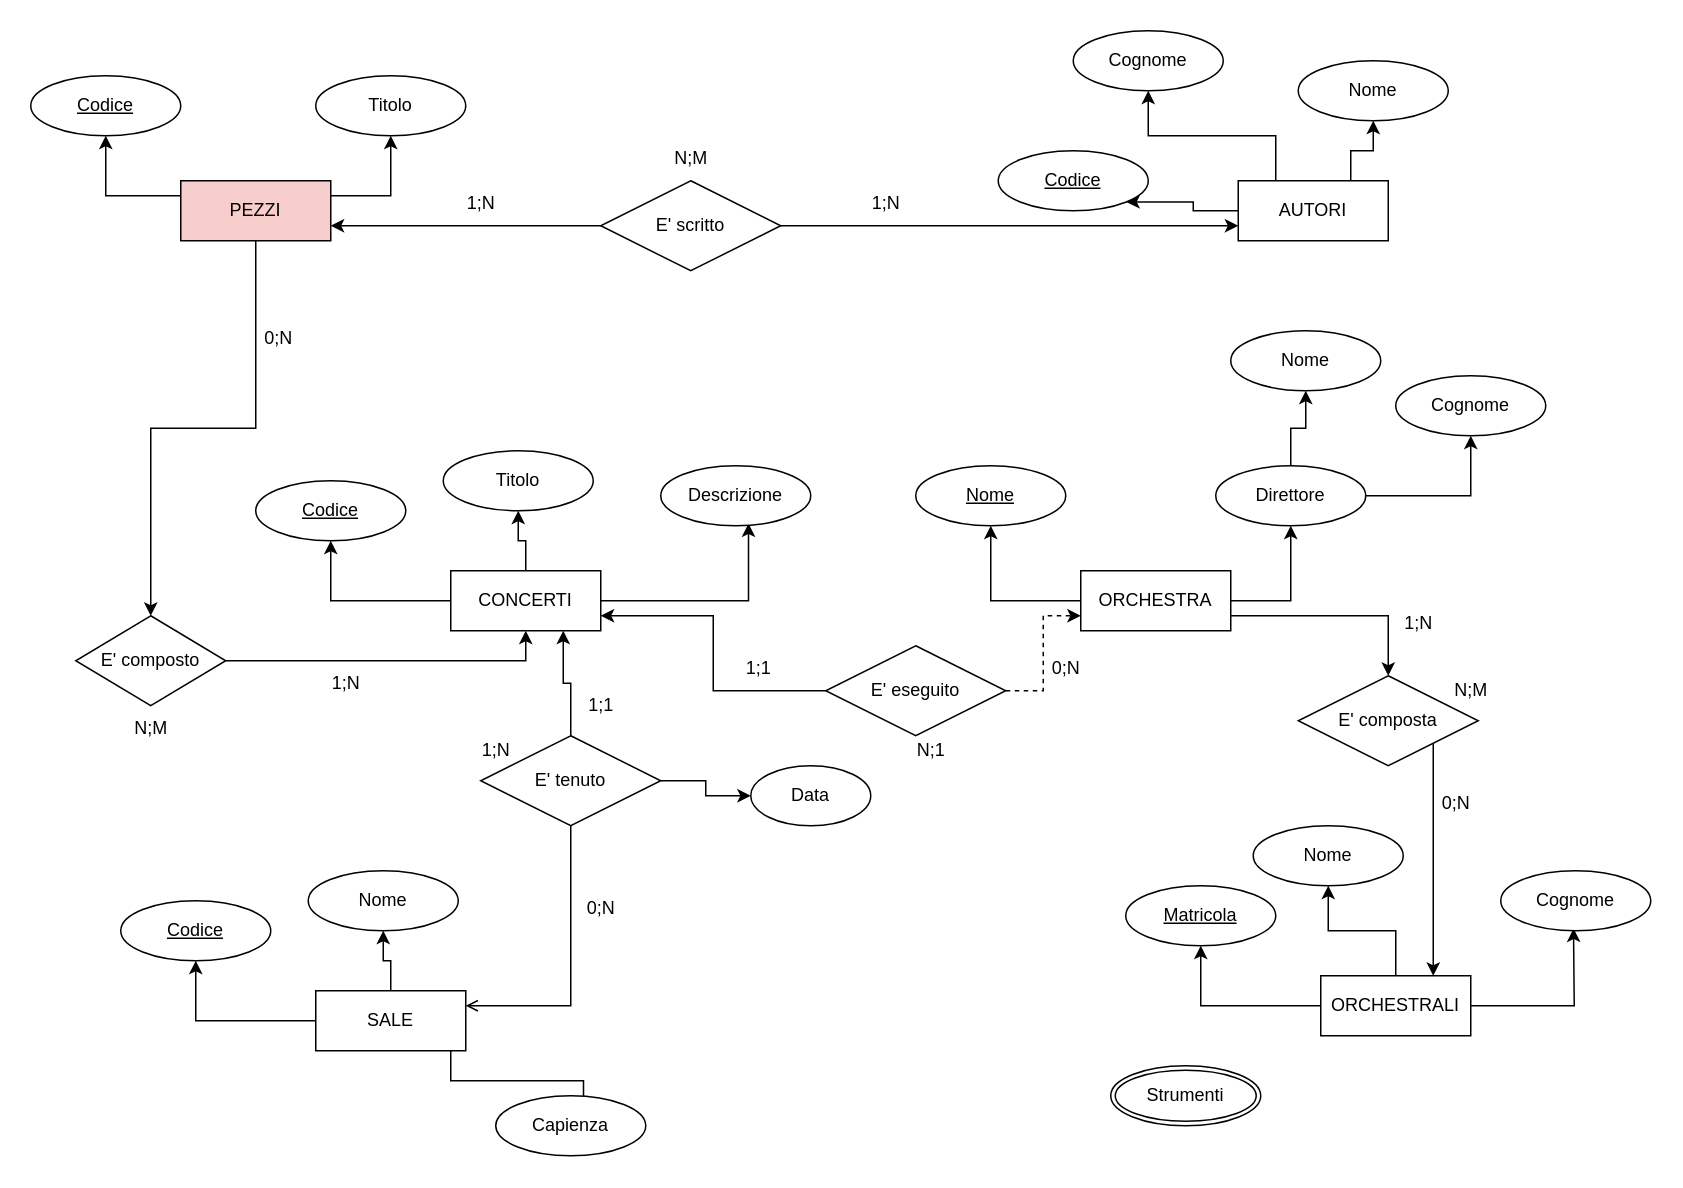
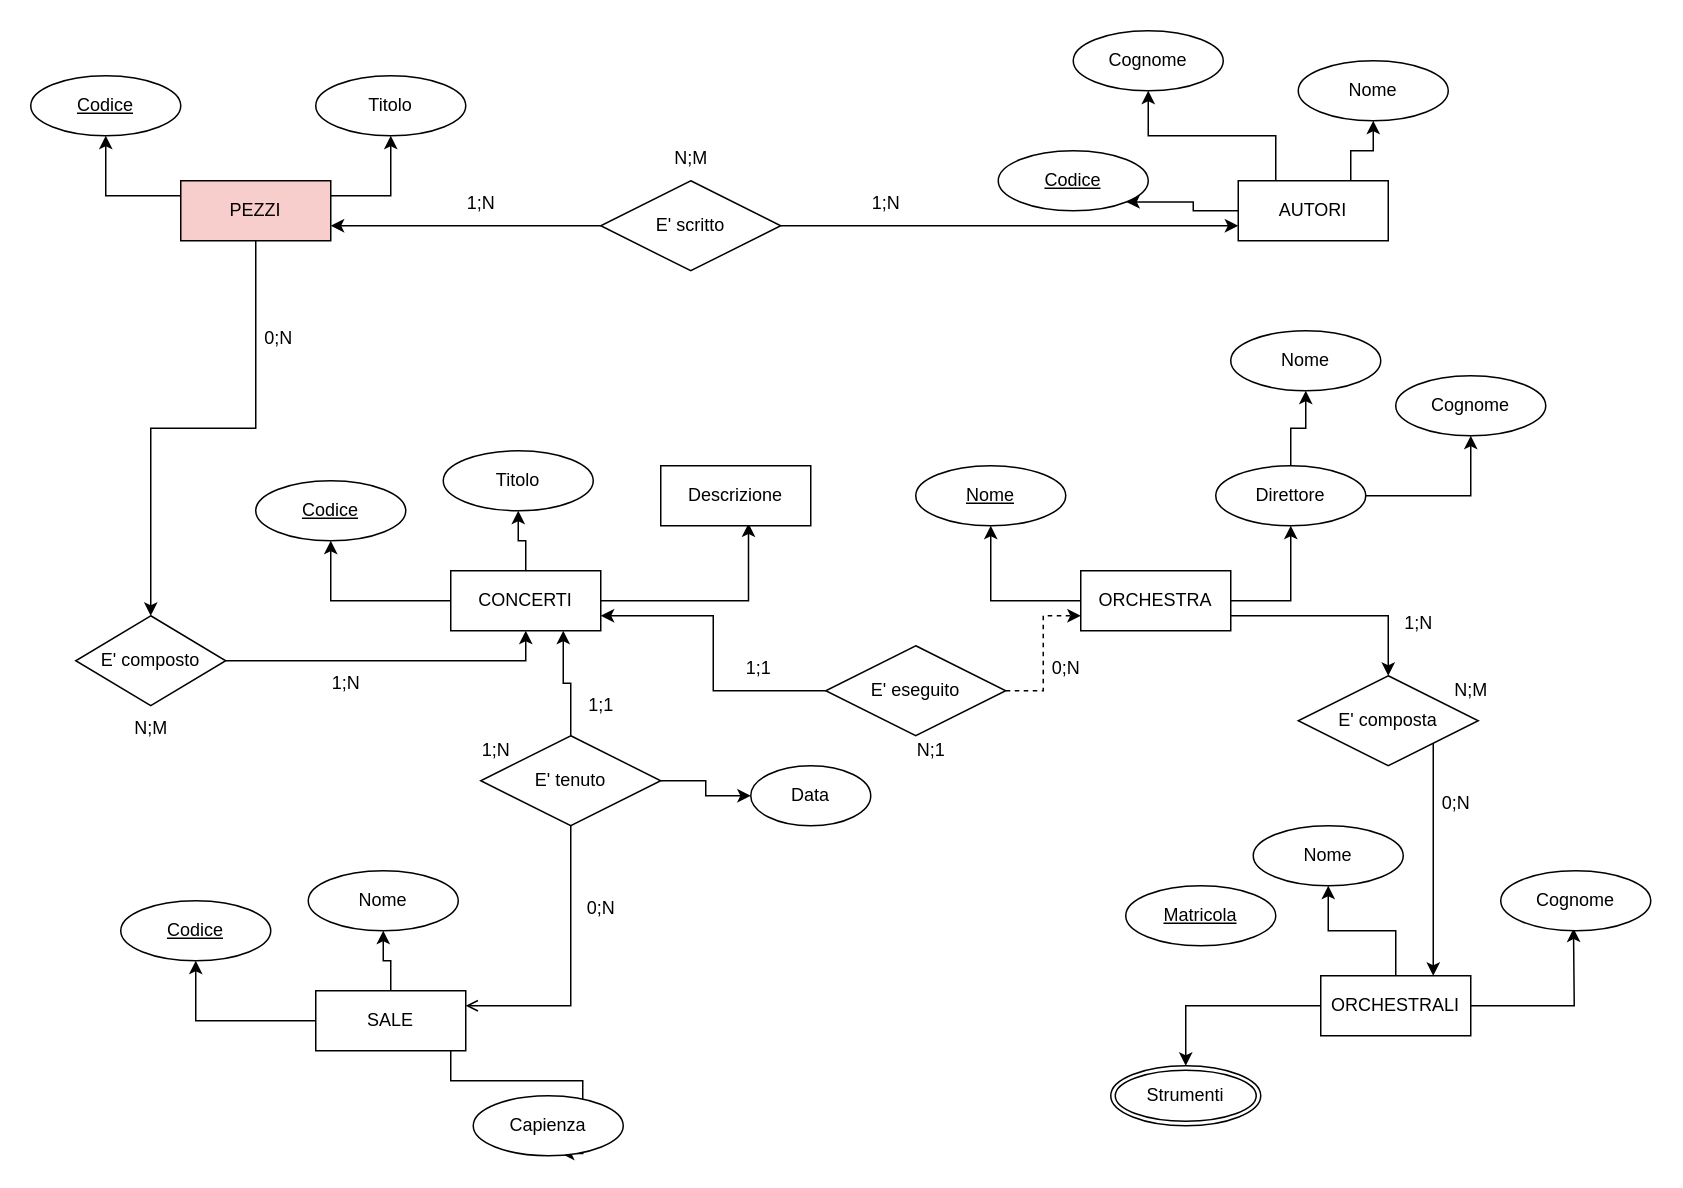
  <mxCell id="0" />
  <mxCell id="1" parent="0" />
  <mxCell id="2" style="edgeStyle=orthogonalEdgeStyle;rounded=0;orthogonalLoop=1;jettySize=auto;html=1;exitX=0;exitY=0.25;exitDx=0;exitDy=0;entryX=0.5;entryY=1;entryDx=0;entryDy=0;" edge="1" parent="1" source="5" target="6"><mxGeometry relative="1" as="geometry" /></mxCell>
  <mxCell id="3" style="edgeStyle=orthogonalEdgeStyle;rounded=0;orthogonalLoop=1;jettySize=auto;html=1;exitX=1;exitY=0.25;exitDx=0;exitDy=0;entryX=0.5;entryY=1;entryDx=0;entryDy=0;" edge="1" parent="1" source="5" target="7"><mxGeometry relative="1" as="geometry" /></mxCell>
  <mxCell id="4" style="edgeStyle=orthogonalEdgeStyle;rounded=0;orthogonalLoop=1;jettySize=auto;html=1;exitX=0.5;exitY=1;exitDx=0;exitDy=0;entryX=0.5;entryY=0;entryDx=0;entryDy=0;" edge="1" parent="1" source="5" target="47"><mxGeometry relative="1" as="geometry" /></mxCell>
  <mxCell id="5" value="PEZZI" style="whiteSpace=wrap;html=1;align=center;fillColor=#f8cecc;" vertex="1" parent="1"><mxGeometry x="120" y="120" width="100" height="40" as="geometry" /></mxCell>
  <mxCell id="6" value="Codice" style="ellipse;whiteSpace=wrap;html=1;align=center;fontStyle=4;" vertex="1" parent="1"><mxGeometry x="20" y="50" width="100" height="40" as="geometry" /></mxCell>
  <mxCell id="7" value="Titolo" style="ellipse;whiteSpace=wrap;html=1;align=center;" vertex="1" parent="1"><mxGeometry x="210" y="50" width="100" height="40" as="geometry" /></mxCell>
  <mxCell id="8" style="edgeStyle=orthogonalEdgeStyle;rounded=0;orthogonalLoop=1;jettySize=auto;html=1;exitX=0.25;exitY=0;exitDx=0;exitDy=0;entryX=0.5;entryY=1;entryDx=0;entryDy=0;" edge="1" parent="1" source="11" target="13"><mxGeometry relative="1" as="geometry" /></mxCell>
  <mxCell id="9" style="edgeStyle=orthogonalEdgeStyle;rounded=0;orthogonalLoop=1;jettySize=auto;html=1;exitX=0.75;exitY=0;exitDx=0;exitDy=0;entryX=0.5;entryY=1;entryDx=0;entryDy=0;" edge="1" parent="1" source="11" target="12"><mxGeometry relative="1" as="geometry" /></mxCell>
  <mxCell id="10" style="edgeStyle=orthogonalEdgeStyle;rounded=0;orthogonalLoop=1;jettySize=auto;html=1;exitX=0;exitY=0.5;exitDx=0;exitDy=0;entryX=1;entryY=1;entryDx=0;entryDy=0;" edge="1" parent="1" source="11" target="14"><mxGeometry relative="1" as="geometry" /></mxCell>
  <mxCell id="11" value="AUTORI" style="whiteSpace=wrap;html=1;align=center;" vertex="1" parent="1"><mxGeometry x="825" y="120" width="100" height="40" as="geometry" /></mxCell>
  <mxCell id="12" value="Nome" style="ellipse;whiteSpace=wrap;html=1;align=center;" vertex="1" parent="1"><mxGeometry x="865" y="40" width="100" height="40" as="geometry" /></mxCell>
  <mxCell id="13" value="Cognome" style="ellipse;whiteSpace=wrap;html=1;align=center;" vertex="1" parent="1"><mxGeometry x="715" y="20" width="100" height="40" as="geometry" /></mxCell>
  <mxCell id="14" value="Codice" style="ellipse;whiteSpace=wrap;html=1;align=center;fontStyle=4;" vertex="1" parent="1"><mxGeometry x="665" y="100" width="100" height="40" as="geometry" /></mxCell>
  <mxCell id="15" style="edgeStyle=orthogonalEdgeStyle;rounded=0;orthogonalLoop=1;jettySize=auto;html=1;exitX=0;exitY=0.5;exitDx=0;exitDy=0;entryX=0.5;entryY=1;entryDx=0;entryDy=0;" edge="1" parent="1" source="18" target="19"><mxGeometry relative="1" as="geometry" /></mxCell>
  <mxCell id="16" style="edgeStyle=orthogonalEdgeStyle;rounded=0;orthogonalLoop=1;jettySize=auto;html=1;exitX=0.5;exitY=0;exitDx=0;exitDy=0;entryX=0.5;entryY=1;entryDx=0;entryDy=0;" edge="1" parent="1" source="18" target="20"><mxGeometry relative="1" as="geometry" /></mxCell>
  <mxCell id="17" style="edgeStyle=orthogonalEdgeStyle;rounded=0;orthogonalLoop=1;jettySize=auto;html=1;exitX=1;exitY=0.5;exitDx=0;exitDy=0;entryX=0.585;entryY=0.962;entryDx=0;entryDy=0;entryPerimeter=0;" edge="1" parent="1" source="18" target="21"><mxGeometry relative="1" as="geometry" /></mxCell>
  <mxCell id="18" value="CONCERTI" style="whiteSpace=wrap;html=1;align=center;" vertex="1" parent="1"><mxGeometry x="300" y="380" width="100" height="40" as="geometry" /></mxCell>
  <mxCell id="19" value="Codice" style="ellipse;whiteSpace=wrap;html=1;align=center;fontStyle=4;" vertex="1" parent="1"><mxGeometry x="170" y="320" width="100" height="40" as="geometry" /></mxCell>
  <mxCell id="20" value="Titolo" style="ellipse;whiteSpace=wrap;html=1;align=center;" vertex="1" parent="1"><mxGeometry x="295" y="300" width="100" height="40" as="geometry" /></mxCell>
- <mxCell id="21" value="Descrizione" style="ellipse;whiteSpace=wrap;html=1;align=center;" vertex="1" parent="1"><mxGeometry x="440" y="310" width="100" height="40" as="geometry" /></mxCell>
+ <mxCell id="21" value="Descrizione" style="whiteSpace=wrap;html=1;align=center;rounded=0;" vertex="1" parent="1"><mxGeometry x="440" y="310" width="100" height="40" as="geometry" /></mxCell>
  <mxCell id="22" style="edgeStyle=orthogonalEdgeStyle;rounded=0;orthogonalLoop=1;jettySize=auto;html=1;exitX=1;exitY=0.5;exitDx=0;exitDy=0;entryX=0.5;entryY=1;entryDx=0;entryDy=0;" edge="1" parent="1" source="25" target="28"><mxGeometry relative="1" as="geometry" /></mxCell>
  <mxCell id="23" style="edgeStyle=orthogonalEdgeStyle;rounded=0;orthogonalLoop=1;jettySize=auto;html=1;exitX=0;exitY=0.5;exitDx=0;exitDy=0;entryX=0.5;entryY=1;entryDx=0;entryDy=0;" edge="1" parent="1" source="25" target="31"><mxGeometry relative="1" as="geometry" /></mxCell>
  <mxCell id="24" style="edgeStyle=orthogonalEdgeStyle;rounded=0;orthogonalLoop=1;jettySize=auto;html=1;exitX=1;exitY=0.75;exitDx=0;exitDy=0;entryX=0.5;entryY=0;entryDx=0;entryDy=0;" edge="1" parent="1" source="25" target="53"><mxGeometry relative="1" as="geometry" /></mxCell>
  <mxCell id="25" value="ORCHESTRA" style="whiteSpace=wrap;html=1;align=center;" vertex="1" parent="1"><mxGeometry x="720" y="380" width="100" height="40" as="geometry" /></mxCell>
  <mxCell id="26" style="edgeStyle=orthogonalEdgeStyle;rounded=0;orthogonalLoop=1;jettySize=auto;html=1;exitX=0.5;exitY=0;exitDx=0;exitDy=0;entryX=0.5;entryY=1;entryDx=0;entryDy=0;" edge="1" parent="1" source="28" target="30"><mxGeometry relative="1" as="geometry" /></mxCell>
  <mxCell id="27" style="edgeStyle=orthogonalEdgeStyle;rounded=0;orthogonalLoop=1;jettySize=auto;html=1;exitX=1;exitY=0.5;exitDx=0;exitDy=0;entryX=0.5;entryY=1;entryDx=0;entryDy=0;" edge="1" parent="1" source="28" target="29"><mxGeometry relative="1" as="geometry" /></mxCell>
  <mxCell id="28" value="Direttore" style="ellipse;whiteSpace=wrap;html=1;align=center;" vertex="1" parent="1"><mxGeometry x="810" y="310" width="100" height="40" as="geometry" /></mxCell>
  <mxCell id="29" value="Cognome" style="ellipse;whiteSpace=wrap;html=1;align=center;" vertex="1" parent="1"><mxGeometry x="930" y="250" width="100" height="40" as="geometry" /></mxCell>
  <mxCell id="30" value="Nome" style="ellipse;whiteSpace=wrap;html=1;align=center;" vertex="1" parent="1"><mxGeometry x="820" y="220" width="100" height="40" as="geometry" /></mxCell>
  <mxCell id="31" value="Nome" style="ellipse;whiteSpace=wrap;html=1;align=center;fontStyle=4;" vertex="1" parent="1"><mxGeometry x="610" y="310" width="100" height="40" as="geometry" /></mxCell>
- <mxCell id="32" style="edgeStyle=orthogonalEdgeStyle;rounded=0;orthogonalLoop=1;jettySize=auto;html=1;exitX=0;exitY=0.5;exitDx=0;exitDy=0;entryX=0.5;entryY=1;entryDx=0;entryDy=0;" edge="1" parent="1" source="35" target="36"><mxGeometry relative="1" as="geometry" /></mxCell>
+ <mxCell id="32" style="edgeStyle=orthogonalEdgeStyle;rounded=0;orthogonalLoop=1;jettySize=auto;html=1;exitX=0;exitY=0.5;exitDx=0;exitDy=0;" edge="1" parent="1" source="35" target="51"><mxGeometry relative="1" as="geometry" /></mxCell>
  <mxCell id="33" style="edgeStyle=orthogonalEdgeStyle;rounded=0;orthogonalLoop=1;jettySize=auto;html=1;exitX=0.5;exitY=0;exitDx=0;exitDy=0;entryX=0.5;entryY=1;entryDx=0;entryDy=0;" edge="1" parent="1" source="35" target="37"><mxGeometry relative="1" as="geometry" /></mxCell>
  <mxCell id="34" style="edgeStyle=orthogonalEdgeStyle;rounded=0;orthogonalLoop=1;jettySize=auto;html=1;exitX=1;exitY=0.5;exitDx=0;exitDy=0;entryX=0.585;entryY=0.962;entryDx=0;entryDy=0;entryPerimeter=0;" edge="1" parent="1" source="35"><mxGeometry relative="1" as="geometry"><mxPoint x="1048.5" y="618.48" as="targetPoint" /></mxGeometry></mxCell>
  <mxCell id="35" value="ORCHESTRALI" style="whiteSpace=wrap;html=1;align=center;" vertex="1" parent="1"><mxGeometry x="880" y="650" width="100" height="40" as="geometry" /></mxCell>
  <mxCell id="36" value="Matricola" style="ellipse;whiteSpace=wrap;html=1;align=center;fontStyle=4;" vertex="1" parent="1"><mxGeometry x="750" y="590" width="100" height="40" as="geometry" /></mxCell>
  <mxCell id="37" value="Nome" style="ellipse;whiteSpace=wrap;html=1;align=center;" vertex="1" parent="1"><mxGeometry x="835" y="550" width="100" height="40" as="geometry" /></mxCell>
  <mxCell id="38" value="Cognome" style="ellipse;whiteSpace=wrap;html=1;align=center;" vertex="1" parent="1"><mxGeometry x="1000" y="580" width="100" height="40" as="geometry" /></mxCell>
  <mxCell id="39" style="edgeStyle=orthogonalEdgeStyle;rounded=0;orthogonalLoop=1;jettySize=auto;html=1;exitX=0;exitY=0.5;exitDx=0;exitDy=0;entryX=0.5;entryY=1;entryDx=0;entryDy=0;" edge="1" parent="1" source="42" target="43"><mxGeometry relative="1" as="geometry" /></mxCell>
  <mxCell id="40" style="edgeStyle=orthogonalEdgeStyle;rounded=0;orthogonalLoop=1;jettySize=auto;html=1;exitX=0.5;exitY=0;exitDx=0;exitDy=0;entryX=0.5;entryY=1;entryDx=0;entryDy=0;" edge="1" parent="1" source="42" target="44"><mxGeometry relative="1" as="geometry" /></mxCell>
  <mxCell id="41" style="edgeStyle=orthogonalEdgeStyle;rounded=0;orthogonalLoop=1;jettySize=auto;html=1;exitX=1;exitY=0.5;exitDx=0;exitDy=0;entryX=0.585;entryY=0.962;entryDx=0;entryDy=0;entryPerimeter=0;" edge="1" parent="1" source="42" target="45"><mxGeometry relative="1" as="geometry"><Array as="points"><mxPoint x="300" y="680" /><mxPoint x="300" y="720" /><mxPoint x="388" y="720" /></Array></mxGeometry></mxCell>
  <mxCell id="42" value="SALE" style="whiteSpace=wrap;html=1;align=center;" vertex="1" parent="1"><mxGeometry x="210" y="660" width="100" height="40" as="geometry" /></mxCell>
  <mxCell id="43" value="Codice" style="ellipse;whiteSpace=wrap;html=1;align=center;fontStyle=4;" vertex="1" parent="1"><mxGeometry x="80" y="600" width="100" height="40" as="geometry" /></mxCell>
  <mxCell id="44" value="Nome" style="ellipse;whiteSpace=wrap;html=1;align=center;" vertex="1" parent="1"><mxGeometry x="205" y="580" width="100" height="40" as="geometry" /></mxCell>
- <mxCell id="45" value="Capienza" style="ellipse;whiteSpace=wrap;html=1;align=center;" vertex="1" parent="1"><mxGeometry x="330" y="730" width="100" height="40" as="geometry" /></mxCell>
+ <mxCell id="45" value="Capienza" style="ellipse;whiteSpace=wrap;html=1;align=center;" vertex="1" parent="1"><mxGeometry x="315" y="730" width="100" height="40" as="geometry" /></mxCell>
  <mxCell id="46" style="edgeStyle=orthogonalEdgeStyle;rounded=0;orthogonalLoop=1;jettySize=auto;html=1;entryX=0.5;entryY=1;entryDx=0;entryDy=0;" edge="1" parent="1" source="47" target="18"><mxGeometry relative="1" as="geometry" /></mxCell>
  <mxCell id="47" value="E' composto" style="shape=rhombus;perimeter=rhombusPerimeter;whiteSpace=wrap;html=1;align=center;" vertex="1" parent="1"><mxGeometry x="50" y="410" width="100" height="60" as="geometry" /></mxCell>
  <mxCell id="48" style="edgeStyle=orthogonalEdgeStyle;rounded=0;orthogonalLoop=1;jettySize=auto;html=1;entryX=1;entryY=0.75;entryDx=0;entryDy=0;" edge="1" parent="1" source="50" target="18"><mxGeometry relative="1" as="geometry" /></mxCell>
  <mxCell id="49" style="edgeStyle=orthogonalEdgeStyle;rounded=0;orthogonalLoop=1;jettySize=auto;html=1;exitX=1;exitY=0.5;exitDx=0;exitDy=0;entryX=0;entryY=0.75;entryDx=0;entryDy=0;dashed=1;" edge="1" parent="1" source="50" target="25"><mxGeometry relative="1" as="geometry" /></mxCell>
  <mxCell id="50" value="E' eseguito" style="shape=rhombus;perimeter=rhombusPerimeter;whiteSpace=wrap;html=1;align=center;" vertex="1" parent="1"><mxGeometry x="550" y="430" width="120" height="60" as="geometry" /></mxCell>
  <mxCell id="51" value="Strumenti" style="ellipse;shape=doubleEllipse;margin=3;whiteSpace=wrap;html=1;align=center;" vertex="1" parent="1"><mxGeometry x="740" y="710" width="100" height="40" as="geometry" /></mxCell>
  <mxCell id="52" style="edgeStyle=orthogonalEdgeStyle;rounded=0;orthogonalLoop=1;jettySize=auto;html=1;exitX=1;exitY=1;exitDx=0;exitDy=0;entryX=0.75;entryY=0;entryDx=0;entryDy=0;" edge="1" parent="1" source="53" target="35"><mxGeometry relative="1" as="geometry" /></mxCell>
  <mxCell id="53" value="E' composta" style="shape=rhombus;perimeter=rhombusPerimeter;whiteSpace=wrap;html=1;align=center;" vertex="1" parent="1"><mxGeometry x="865" y="450" width="120" height="60" as="geometry" /></mxCell>
  <mxCell id="54" style="edgeStyle=orthogonalEdgeStyle;rounded=0;orthogonalLoop=1;jettySize=auto;html=1;exitX=0;exitY=0.5;exitDx=0;exitDy=0;entryX=1;entryY=0.75;entryDx=0;entryDy=0;" edge="1" parent="1" source="56" target="5"><mxGeometry relative="1" as="geometry" /></mxCell>
  <mxCell id="55" style="edgeStyle=orthogonalEdgeStyle;rounded=0;orthogonalLoop=1;jettySize=auto;html=1;exitX=1;exitY=0.5;exitDx=0;exitDy=0;entryX=0;entryY=0.75;entryDx=0;entryDy=0;" edge="1" parent="1" source="56" target="11"><mxGeometry relative="1" as="geometry" /></mxCell>
  <mxCell id="56" value="E' scritto" style="shape=rhombus;perimeter=rhombusPerimeter;whiteSpace=wrap;html=1;align=center;" vertex="1" parent="1"><mxGeometry x="400" y="120" width="120" height="60" as="geometry" /></mxCell>
  <mxCell id="57" style="edgeStyle=orthogonalEdgeStyle;rounded=0;orthogonalLoop=1;jettySize=auto;html=1;exitX=0.5;exitY=0;exitDx=0;exitDy=0;entryX=0.75;entryY=1;entryDx=0;entryDy=0;" edge="1" parent="1" source="60" target="18"><mxGeometry relative="1" as="geometry" /></mxCell>
  <mxCell id="58" style="edgeStyle=orthogonalEdgeStyle;rounded=0;orthogonalLoop=1;jettySize=auto;html=1;exitX=0.5;exitY=1;exitDx=0;exitDy=0;entryX=1;entryY=0.25;entryDx=0;entryDy=0;endArrow=open;" edge="1" parent="1" source="60" target="42"><mxGeometry relative="1" as="geometry" /></mxCell>
  <mxCell id="59" style="edgeStyle=orthogonalEdgeStyle;rounded=0;orthogonalLoop=1;jettySize=auto;html=1;exitX=1;exitY=0.5;exitDx=0;exitDy=0;entryX=0;entryY=0.5;entryDx=0;entryDy=0;" edge="1" parent="1" source="60" target="61"><mxGeometry relative="1" as="geometry" /></mxCell>
  <mxCell id="60" value="E' tenuto" style="shape=rhombus;perimeter=rhombusPerimeter;whiteSpace=wrap;html=1;align=center;" vertex="1" parent="1"><mxGeometry x="320" y="490" width="120" height="60" as="geometry" /></mxCell>
  <mxCell id="61" value="Data" style="ellipse;whiteSpace=wrap;html=1;align=center;" vertex="1" parent="1"><mxGeometry x="500" y="510" width="80" height="40" as="geometry" /></mxCell>
  <mxCell id="62" value="1;N" style="text;html=1;align=center;verticalAlign=middle;resizable=0;points=[];autosize=1;strokeColor=none;fillColor=none;" vertex="1" parent="1"><mxGeometry x="300" y="120" width="40" height="30" as="geometry" /></mxCell>
  <mxCell id="63" value="1;N" style="text;html=1;align=center;verticalAlign=middle;resizable=0;points=[];autosize=1;strokeColor=none;fillColor=none;" vertex="1" parent="1"><mxGeometry x="570" y="120" width="40" height="30" as="geometry" /></mxCell>
  <mxCell id="64" value="N;M" style="text;html=1;align=center;verticalAlign=middle;resizable=0;points=[];autosize=1;strokeColor=none;fillColor=none;" vertex="1" parent="1"><mxGeometry x="435" y="90" width="50" height="30" as="geometry" /></mxCell>
  <mxCell id="65" value="0;N" style="text;html=1;align=center;verticalAlign=middle;resizable=0;points=[];autosize=1;strokeColor=none;fillColor=none;" vertex="1" parent="1"><mxGeometry x="165" y="210" width="40" height="30" as="geometry" /></mxCell>
  <mxCell id="66" value="1;N" style="text;html=1;align=center;verticalAlign=middle;resizable=0;points=[];autosize=1;strokeColor=none;fillColor=none;" vertex="1" parent="1"><mxGeometry x="210" y="440" width="40" height="30" as="geometry" /></mxCell>
  <mxCell id="67" value="N;M" style="text;html=1;align=center;verticalAlign=middle;resizable=0;points=[];autosize=1;strokeColor=none;fillColor=none;" vertex="1" parent="1"><mxGeometry x="75" y="470" width="50" height="30" as="geometry" /></mxCell>
  <mxCell id="68" value="1;1" style="text;html=1;align=center;verticalAlign=middle;resizable=0;points=[];autosize=1;strokeColor=none;fillColor=none;" vertex="1" parent="1"><mxGeometry x="485" y="430" width="40" height="30" as="geometry" /></mxCell>
  <mxCell id="69" value="0;N" style="text;html=1;align=center;verticalAlign=middle;resizable=0;points=[];autosize=1;strokeColor=none;fillColor=none;" vertex="1" parent="1"><mxGeometry x="690" y="430" width="40" height="30" as="geometry" /></mxCell>
  <mxCell id="70" value="N;1" style="text;html=1;align=center;verticalAlign=middle;resizable=0;points=[];autosize=1;strokeColor=none;fillColor=none;" vertex="1" parent="1"><mxGeometry x="600" y="485" width="40" height="30" as="geometry" /></mxCell>
  <mxCell id="71" value="1;1" style="text;html=1;align=center;verticalAlign=middle;resizable=0;points=[];autosize=1;strokeColor=none;fillColor=none;" vertex="1" parent="1"><mxGeometry x="380" y="455" width="40" height="30" as="geometry" /></mxCell>
  <mxCell id="72" value="0;N" style="text;html=1;align=center;verticalAlign=middle;resizable=0;points=[];autosize=1;strokeColor=none;fillColor=none;" vertex="1" parent="1"><mxGeometry x="380" y="590" width="40" height="30" as="geometry" /></mxCell>
  <mxCell id="73" value="1;N" style="text;html=1;align=center;verticalAlign=middle;resizable=0;points=[];autosize=1;strokeColor=none;fillColor=none;" vertex="1" parent="1"><mxGeometry x="310" y="485" width="40" height="30" as="geometry" /></mxCell>
  <mxCell id="74" value="0;N" style="text;html=1;align=center;verticalAlign=middle;resizable=0;points=[];autosize=1;strokeColor=none;fillColor=none;" vertex="1" parent="1"><mxGeometry x="950" y="520" width="40" height="30" as="geometry" /></mxCell>
  <mxCell id="75" value="1;N" style="text;html=1;align=center;verticalAlign=middle;resizable=0;points=[];autosize=1;strokeColor=none;fillColor=none;" vertex="1" parent="1"><mxGeometry x="925" y="400" width="40" height="30" as="geometry" /></mxCell>
  <mxCell id="76" value="N;M" style="text;html=1;align=center;verticalAlign=middle;resizable=0;points=[];autosize=1;strokeColor=none;fillColor=none;" vertex="1" parent="1"><mxGeometry x="955" y="445" width="50" height="30" as="geometry" /></mxCell>
